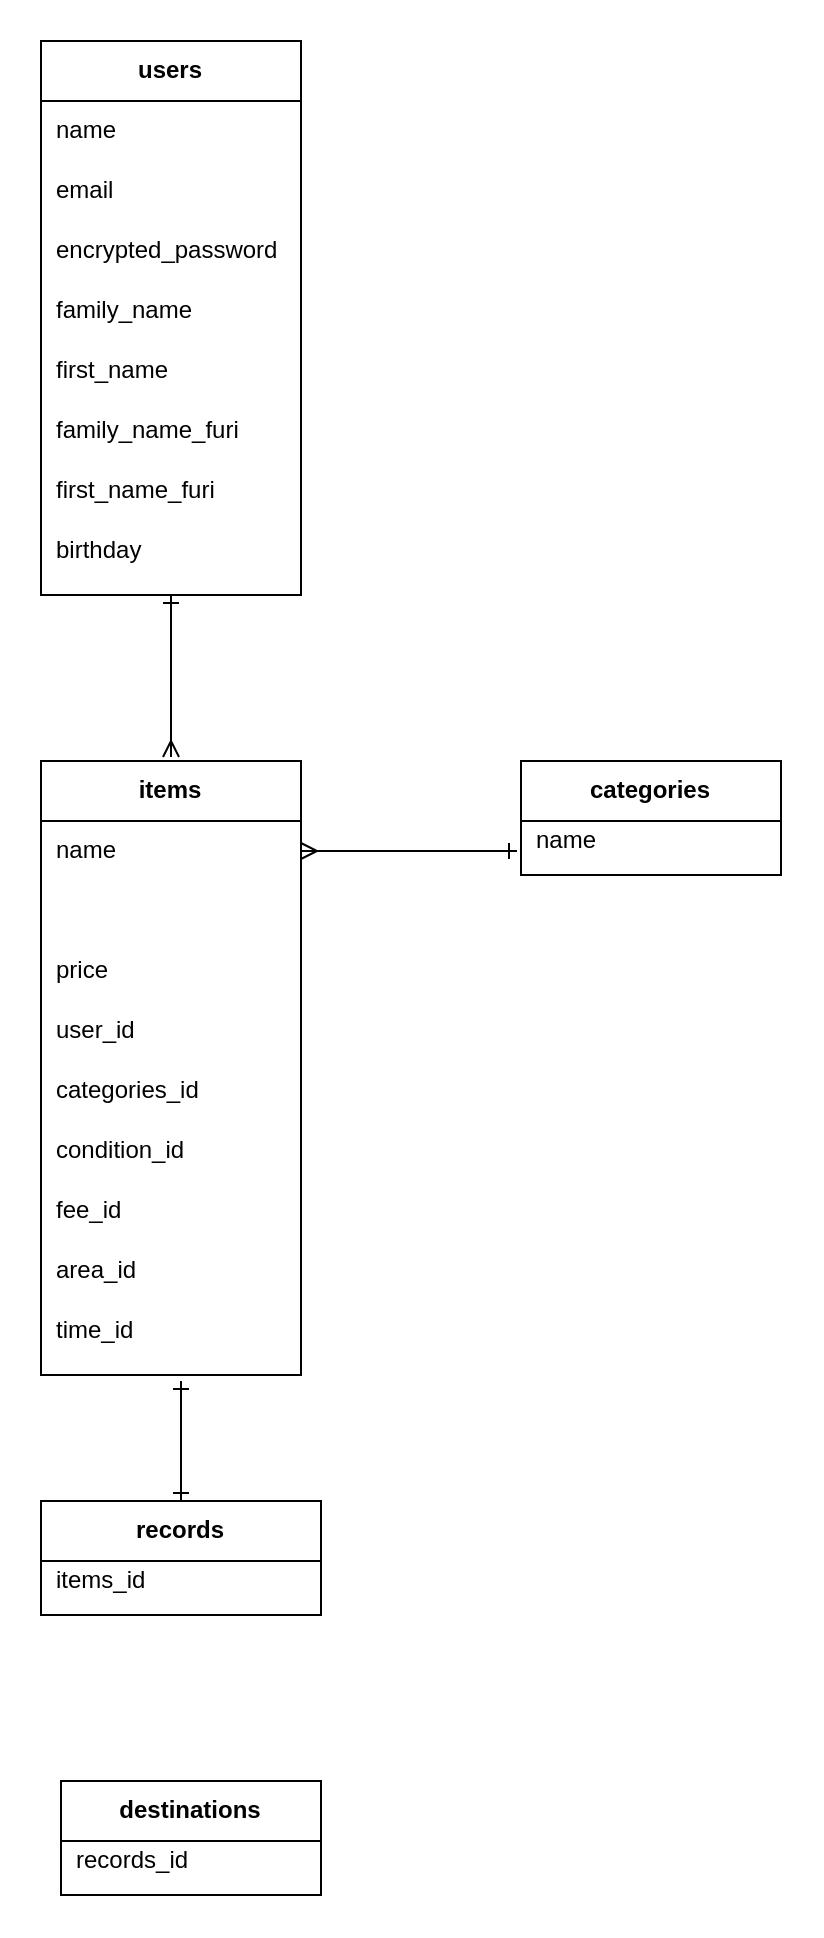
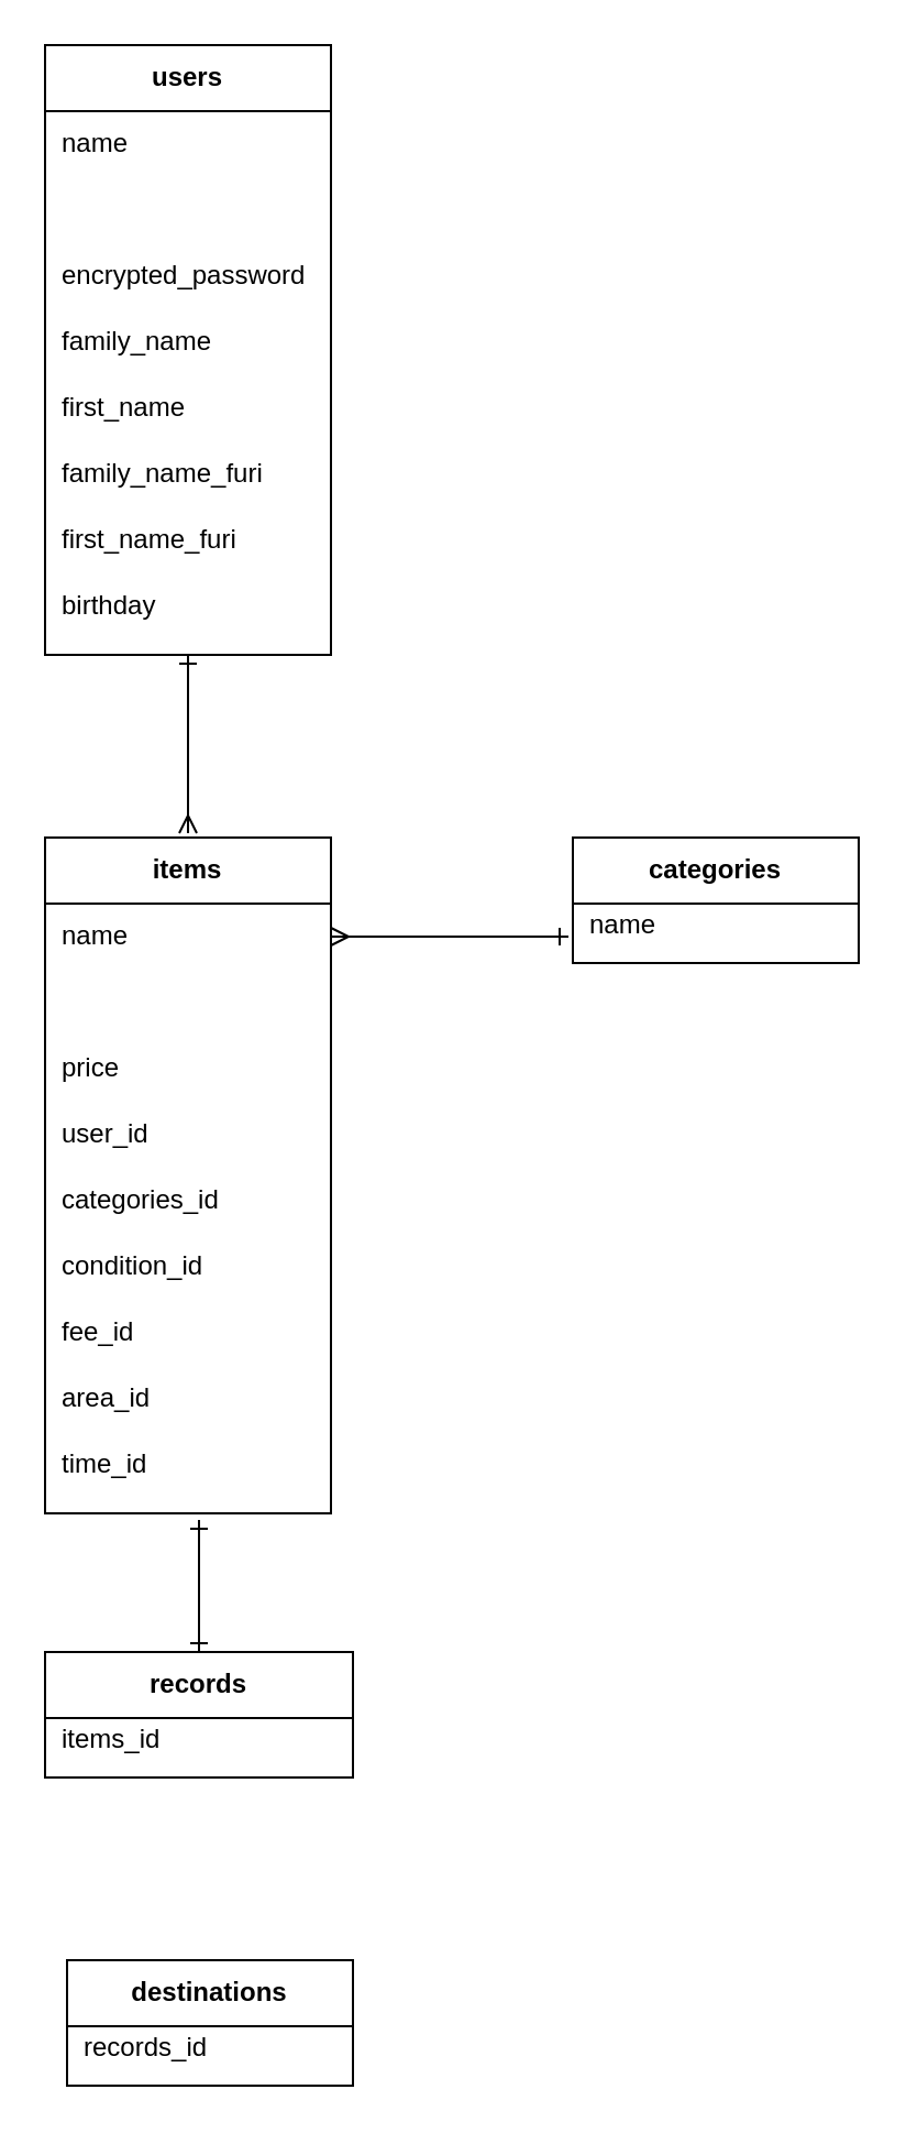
  <mxCell id="0" />
  <mxCell id="1" parent="0" />
  <mxCell id="2" style="edgeStyle=orthogonalEdgeStyle;rounded=0;orthogonalLoop=1;jettySize=auto;html=1;fontSize=12;startArrow=ERone;startFill=0;endArrow=ERmany;endFill=0;" edge="1" parent="1" source="3"><mxGeometry relative="1" as="geometry"><mxPoint x="85" y="378" as="targetPoint" /></mxGeometry></mxCell>
  <mxCell id="3" value="users" style="shape=table;html=1;whiteSpace=wrap;startSize=30;container=1;collapsible=0;childLayout=tableLayout;fixedRows=1;rowLines=0;fontStyle=1;align=center;fontSize=12;" vertex="1" parent="1"><mxGeometry x="20" y="20" width="130" height="277" as="geometry" /></mxCell>
  <mxCell id="4" style="shape=partialRectangle;html=1;whiteSpace=wrap;collapsible=0;dropTarget=0;pointerEvents=0;fillColor=none;top=0;left=0;bottom=0;right=0;points=[[0,0.5],[1,0.5]];portConstraint=eastwest;" vertex="1" parent="3"><mxGeometry y="30" width="130" height="30" as="geometry" /></mxCell>
  <mxCell id="5" value="name" style="shape=partialRectangle;html=1;whiteSpace=wrap;connectable=0;fillColor=none;top=0;left=0;bottom=0;right=0;align=left;spacingLeft=6;overflow=hidden;" vertex="1" parent="4"><mxGeometry width="130" height="30" as="geometry" /></mxCell>
  <mxCell id="6" style="shape=partialRectangle;html=1;whiteSpace=wrap;collapsible=0;dropTarget=0;pointerEvents=0;fillColor=none;top=0;left=0;bottom=0;right=0;points=[[0,0.5],[1,0.5]];portConstraint=eastwest;" vertex="1" parent="3"><mxGeometry y="60" width="130" height="30" as="geometry" /></mxCell>
- <mxCell id="7" value="email" style="shape=partialRectangle;html=1;whiteSpace=wrap;connectable=0;fillColor=none;top=0;left=0;bottom=0;right=0;align=left;spacingLeft=6;overflow=hidden;" vertex="1" parent="6"><mxGeometry width="130" height="30" as="geometry" /></mxCell>
  <mxCell id="8" style="shape=partialRectangle;html=1;whiteSpace=wrap;collapsible=0;dropTarget=0;pointerEvents=0;fillColor=none;top=0;left=0;bottom=0;right=0;points=[[0,0.5],[1,0.5]];portConstraint=eastwest;" vertex="1" parent="3"><mxGeometry y="90" width="130" height="30" as="geometry" /></mxCell>
  <mxCell id="9" value="encrypted_password" style="shape=partialRectangle;html=1;whiteSpace=wrap;connectable=0;fillColor=none;top=0;left=0;bottom=0;right=0;align=left;spacingLeft=6;overflow=hidden;" vertex="1" parent="8"><mxGeometry width="130" height="30" as="geometry" /></mxCell>
  <mxCell id="10" style="shape=partialRectangle;html=1;whiteSpace=wrap;collapsible=0;dropTarget=0;pointerEvents=0;fillColor=none;top=0;left=0;bottom=0;right=0;points=[[0,0.5],[1,0.5]];portConstraint=eastwest;" vertex="1" parent="3"><mxGeometry y="120" width="130" height="30" as="geometry" /></mxCell>
  <mxCell id="11" value="family_name" style="shape=partialRectangle;html=1;whiteSpace=wrap;connectable=0;fillColor=none;top=0;left=0;bottom=0;right=0;align=left;spacingLeft=6;overflow=hidden;" vertex="1" parent="10"><mxGeometry width="130" height="30" as="geometry" /></mxCell>
  <mxCell id="12" style="shape=partialRectangle;html=1;whiteSpace=wrap;collapsible=0;dropTarget=0;pointerEvents=0;fillColor=none;top=0;left=0;bottom=0;right=0;points=[[0,0.5],[1,0.5]];portConstraint=eastwest;" vertex="1" parent="3"><mxGeometry y="150" width="130" height="30" as="geometry" /></mxCell>
  <mxCell id="13" value="first_name" style="shape=partialRectangle;html=1;whiteSpace=wrap;connectable=0;fillColor=none;top=0;left=0;bottom=0;right=0;align=left;spacingLeft=6;overflow=hidden;" vertex="1" parent="12"><mxGeometry width="130" height="30" as="geometry" /></mxCell>
  <mxCell id="14" style="shape=partialRectangle;html=1;whiteSpace=wrap;collapsible=0;dropTarget=0;pointerEvents=0;fillColor=none;top=0;left=0;bottom=0;right=0;points=[[0,0.5],[1,0.5]];portConstraint=eastwest;" vertex="1" parent="3"><mxGeometry y="180" width="130" height="30" as="geometry" /></mxCell>
  <mxCell id="15" value="family_name_furi" style="shape=partialRectangle;html=1;whiteSpace=wrap;connectable=0;fillColor=none;top=0;left=0;bottom=0;right=0;align=left;spacingLeft=6;overflow=hidden;" vertex="1" parent="14"><mxGeometry width="130" height="30" as="geometry" /></mxCell>
  <mxCell id="16" style="shape=partialRectangle;html=1;whiteSpace=wrap;collapsible=0;dropTarget=0;pointerEvents=0;fillColor=none;top=0;left=0;bottom=0;right=0;points=[[0,0.5],[1,0.5]];portConstraint=eastwest;" vertex="1" parent="3"><mxGeometry y="210" width="130" height="30" as="geometry" /></mxCell>
  <mxCell id="17" value="first_name_furi" style="shape=partialRectangle;html=1;whiteSpace=wrap;connectable=0;fillColor=none;top=0;left=0;bottom=0;right=0;align=left;spacingLeft=6;overflow=hidden;" vertex="1" parent="16"><mxGeometry width="130" height="30" as="geometry" /></mxCell>
  <mxCell id="18" style="shape=partialRectangle;html=1;whiteSpace=wrap;collapsible=0;dropTarget=0;pointerEvents=0;fillColor=none;top=0;left=0;bottom=0;right=0;points=[[0,0.5],[1,0.5]];portConstraint=eastwest;" vertex="1" parent="3"><mxGeometry y="240" width="130" height="30" as="geometry" /></mxCell>
  <mxCell id="19" value="birthday" style="shape=partialRectangle;html=1;whiteSpace=wrap;connectable=0;fillColor=none;top=0;left=0;bottom=0;right=0;align=left;spacingLeft=6;overflow=hidden;" vertex="1" parent="18"><mxGeometry width="130" height="30" as="geometry" /></mxCell>
  <mxCell id="20" value="items" style="shape=table;html=1;whiteSpace=wrap;startSize=30;container=1;collapsible=0;childLayout=tableLayout;fixedRows=1;rowLines=0;fontStyle=1;align=center;fontSize=12;" vertex="1" parent="1"><mxGeometry x="20" y="380" width="130" height="307" as="geometry" /></mxCell>
  <mxCell id="21" style="shape=partialRectangle;html=1;whiteSpace=wrap;collapsible=0;dropTarget=0;pointerEvents=0;fillColor=none;top=0;left=0;bottom=0;right=0;points=[[0,0.5],[1,0.5]];portConstraint=eastwest;" vertex="1" parent="20"><mxGeometry y="30" width="130" height="30" as="geometry" /></mxCell>
  <mxCell id="22" value="name" style="shape=partialRectangle;html=1;whiteSpace=wrap;connectable=0;fillColor=none;top=0;left=0;bottom=0;right=0;align=left;spacingLeft=6;overflow=hidden;" vertex="1" parent="21"><mxGeometry width="130" height="30" as="geometry" /></mxCell>
  <mxCell id="23" style="shape=partialRectangle;html=1;whiteSpace=wrap;collapsible=0;dropTarget=0;pointerEvents=0;fillColor=none;top=0;left=0;bottom=0;right=0;points=[[0,0.5],[1,0.5]];portConstraint=eastwest;" vertex="1" parent="20"><mxGeometry y="60" width="130" height="30" as="geometry" /></mxCell>
  <mxCell id="24" style="shape=partialRectangle;html=1;whiteSpace=wrap;collapsible=0;dropTarget=0;pointerEvents=0;fillColor=none;top=0;left=0;bottom=0;right=0;points=[[0,0.5],[1,0.5]];portConstraint=eastwest;" vertex="1" parent="20"><mxGeometry y="90" width="130" height="30" as="geometry" /></mxCell>
  <mxCell id="25" value="price" style="shape=partialRectangle;html=1;whiteSpace=wrap;connectable=0;fillColor=none;top=0;left=0;bottom=0;right=0;align=left;spacingLeft=6;overflow=hidden;" vertex="1" parent="24"><mxGeometry width="130" height="30" as="geometry" /></mxCell>
  <mxCell id="26" style="shape=partialRectangle;html=1;whiteSpace=wrap;collapsible=0;dropTarget=0;pointerEvents=0;fillColor=none;top=0;left=0;bottom=0;right=0;points=[[0,0.5],[1,0.5]];portConstraint=eastwest;" vertex="1" parent="20"><mxGeometry y="120" width="130" height="30" as="geometry" /></mxCell>
  <mxCell id="27" value="user_id" style="shape=partialRectangle;html=1;whiteSpace=wrap;connectable=0;fillColor=none;top=0;left=0;bottom=0;right=0;align=left;spacingLeft=6;overflow=hidden;" vertex="1" parent="26"><mxGeometry width="130" height="30" as="geometry" /></mxCell>
  <mxCell id="28" style="shape=partialRectangle;html=1;whiteSpace=wrap;collapsible=0;dropTarget=0;pointerEvents=0;fillColor=none;top=0;left=0;bottom=0;right=0;points=[[0,0.5],[1,0.5]];portConstraint=eastwest;" vertex="1" parent="20"><mxGeometry y="150" width="130" height="30" as="geometry" /></mxCell>
  <mxCell id="29" value="categories_id" style="shape=partialRectangle;html=1;whiteSpace=wrap;connectable=0;fillColor=none;top=0;left=0;bottom=0;right=0;align=left;spacingLeft=6;overflow=hidden;" vertex="1" parent="28"><mxGeometry width="130" height="30" as="geometry" /></mxCell>
  <mxCell id="30" style="shape=partialRectangle;html=1;whiteSpace=wrap;collapsible=0;dropTarget=0;pointerEvents=0;fillColor=none;top=0;left=0;bottom=0;right=0;points=[[0,0.5],[1,0.5]];portConstraint=eastwest;" vertex="1" parent="20"><mxGeometry y="180" width="130" height="30" as="geometry" /></mxCell>
  <mxCell id="31" value="condition_id" style="shape=partialRectangle;html=1;whiteSpace=wrap;connectable=0;fillColor=none;top=0;left=0;bottom=0;right=0;align=left;spacingLeft=6;overflow=hidden;" vertex="1" parent="30"><mxGeometry width="130" height="30" as="geometry" /></mxCell>
  <mxCell id="32" style="shape=partialRectangle;html=1;whiteSpace=wrap;collapsible=0;dropTarget=0;pointerEvents=0;fillColor=none;top=0;left=0;bottom=0;right=0;points=[[0,0.5],[1,0.5]];portConstraint=eastwest;" vertex="1" parent="20"><mxGeometry y="210" width="130" height="30" as="geometry" /></mxCell>
  <mxCell id="33" value="fee_id" style="shape=partialRectangle;html=1;whiteSpace=wrap;connectable=0;fillColor=none;top=0;left=0;bottom=0;right=0;align=left;spacingLeft=6;overflow=hidden;" vertex="1" parent="32"><mxGeometry width="130" height="30" as="geometry" /></mxCell>
  <mxCell id="34" style="shape=partialRectangle;html=1;whiteSpace=wrap;collapsible=0;dropTarget=0;pointerEvents=0;fillColor=none;top=0;left=0;bottom=0;right=0;points=[[0,0.5],[1,0.5]];portConstraint=eastwest;" vertex="1" parent="20"><mxGeometry y="240" width="130" height="30" as="geometry" /></mxCell>
  <mxCell id="35" value="area_id" style="shape=partialRectangle;html=1;whiteSpace=wrap;connectable=0;fillColor=none;top=0;left=0;bottom=0;right=0;align=left;spacingLeft=6;overflow=hidden;" vertex="1" parent="34"><mxGeometry width="130" height="30" as="geometry" /></mxCell>
  <mxCell id="36" style="shape=partialRectangle;html=1;whiteSpace=wrap;collapsible=0;dropTarget=0;pointerEvents=0;fillColor=none;top=0;left=0;bottom=0;right=0;points=[[0,0.5],[1,0.5]];portConstraint=eastwest;" vertex="1" parent="20"><mxGeometry y="270" width="130" height="30" as="geometry" /></mxCell>
  <mxCell id="37" value="time_id" style="shape=partialRectangle;html=1;whiteSpace=wrap;connectable=0;fillColor=none;top=0;left=0;bottom=0;right=0;align=left;spacingLeft=6;overflow=hidden;" vertex="1" parent="36"><mxGeometry width="130" height="30" as="geometry" /></mxCell>
  <mxCell id="38" value="categories" style="shape=table;html=1;whiteSpace=wrap;startSize=30;container=1;collapsible=0;childLayout=tableLayout;fixedRows=1;rowLines=0;fontStyle=1;align=center;fontSize=12;" vertex="1" parent="1"><mxGeometry x="260" y="380" width="130" height="57" as="geometry" /></mxCell>
  <mxCell id="39" style="shape=partialRectangle;html=1;whiteSpace=wrap;collapsible=0;dropTarget=0;pointerEvents=0;fillColor=none;top=0;left=0;bottom=0;right=0;points=[[0,0.5],[1,0.5]];portConstraint=eastwest;" vertex="1" parent="38"><mxGeometry y="30" width="130" height="20" as="geometry" /></mxCell>
  <mxCell id="40" value="name" style="shape=partialRectangle;html=1;whiteSpace=wrap;connectable=0;fillColor=none;top=0;left=0;bottom=0;right=0;align=left;spacingLeft=6;overflow=hidden;" vertex="1" parent="39"><mxGeometry width="130" height="20" as="geometry" /></mxCell>
  <mxCell id="41" style="edgeStyle=orthogonalEdgeStyle;rounded=0;orthogonalLoop=1;jettySize=auto;html=1;exitX=0.5;exitY=0;exitDx=0;exitDy=0;startArrow=ERone;startFill=0;endArrow=ERone;endFill=0;fontSize=12;" edge="1" parent="1" source="42"><mxGeometry relative="1" as="geometry"><mxPoint x="90" y="690" as="targetPoint" /></mxGeometry></mxCell>
  <mxCell id="42" value="records" style="shape=table;html=1;whiteSpace=wrap;startSize=30;container=1;collapsible=0;childLayout=tableLayout;fixedRows=1;rowLines=0;fontStyle=1;align=center;fontSize=12;" vertex="1" parent="1"><mxGeometry x="20" y="750" width="140" height="57" as="geometry" /></mxCell>
  <mxCell id="43" style="shape=partialRectangle;html=1;whiteSpace=wrap;collapsible=0;dropTarget=0;pointerEvents=0;fillColor=none;top=0;left=0;bottom=0;right=0;points=[[0,0.5],[1,0.5]];portConstraint=eastwest;" vertex="1" parent="42"><mxGeometry y="30" width="140" height="20" as="geometry" /></mxCell>
  <mxCell id="44" value="items_id" style="shape=partialRectangle;html=1;whiteSpace=wrap;connectable=0;fillColor=none;top=0;left=0;bottom=0;right=0;align=left;spacingLeft=6;overflow=hidden;" vertex="1" parent="43"><mxGeometry width="140" height="20" as="geometry" /></mxCell>
  <mxCell id="45" value="destinations" style="shape=table;html=1;whiteSpace=wrap;startSize=30;container=1;collapsible=0;childLayout=tableLayout;fixedRows=1;rowLines=0;fontStyle=1;align=center;fontSize=12;" vertex="1" parent="1"><mxGeometry x="30" y="890" width="130" height="57" as="geometry" /></mxCell>
  <mxCell id="46" style="shape=partialRectangle;html=1;whiteSpace=wrap;collapsible=0;dropTarget=0;pointerEvents=0;fillColor=none;top=0;left=0;bottom=0;right=0;points=[[0,0.5],[1,0.5]];portConstraint=eastwest;" vertex="1" parent="45"><mxGeometry y="30" width="130" height="20" as="geometry" /></mxCell>
  <mxCell id="47" value="records_id" style="shape=partialRectangle;html=1;whiteSpace=wrap;connectable=0;fillColor=none;top=0;left=0;bottom=0;right=0;align=left;spacingLeft=6;overflow=hidden;" vertex="1" parent="46"><mxGeometry width="130" height="20" as="geometry" /></mxCell>
  <mxCell id="48" style="edgeStyle=orthogonalEdgeStyle;rounded=0;orthogonalLoop=1;jettySize=auto;html=1;exitX=1;exitY=0.5;exitDx=0;exitDy=0;startArrow=ERmany;startFill=0;endArrow=ERone;endFill=0;fontSize=12;" edge="1" parent="1" source="21"><mxGeometry relative="1" as="geometry"><mxPoint x="258" y="425" as="targetPoint" /></mxGeometry></mxCell>
